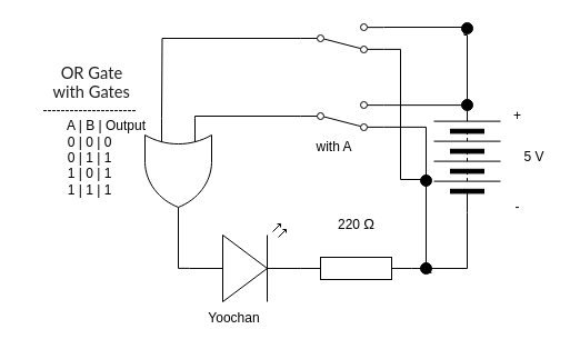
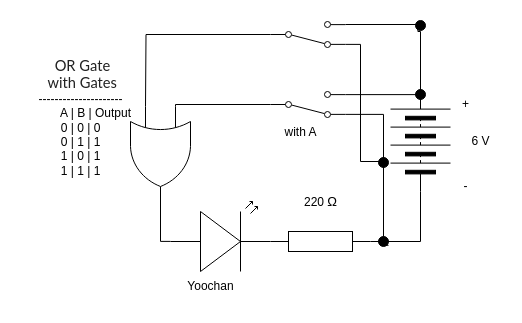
  <mxCell id="0" />
  <mxCell id="1" parent="0" />
  <mxCell id="2" value="" style="pointerEvents=1;verticalLabelPosition=bottom;shadow=0;dashed=0;align=center;html=1;verticalAlign=top;shape=mxgraph.electrical.resistors.resistor_1;" parent="1" vertex="1"><mxGeometry x="270" y="231" width="100" height="20" as="geometry" /></mxCell>
  <mxCell id="3" value="" style="verticalLabelPosition=bottom;shadow=0;dashed=0;align=center;html=1;verticalAlign=top;shape=mxgraph.electrical.opto_electronics.led_2;pointerEvents=1;rotation=0;" parent="1" vertex="1"><mxGeometry x="170" y="201" width="100" height="70" as="geometry" /></mxCell>
  <mxCell id="4" value="" style="pointerEvents=1;verticalLabelPosition=bottom;shadow=0;dashed=0;align=center;html=1;verticalAlign=top;shape=mxgraph.electrical.miscellaneous.batteryStack;rotation=-90;" parent="1" vertex="1"><mxGeometry x="370" y="111" width="100" height="60" as="geometry" /></mxCell>
- <mxCell id="5" value="5 V" style="text;html=1;align=center;verticalAlign=middle;resizable=0;points=[];autosize=1;strokeColor=none;fillColor=none;" parent="1" vertex="1"><mxGeometry x="460" y="126" width="40" height="30" as="geometry" /></mxCell>
+ <mxCell id="5" value="6 V" style="text;html=1;align=center;verticalAlign=middle;resizable=0;points=[];autosize=1;strokeColor=none;fillColor=none;" parent="1" vertex="1"><mxGeometry x="460" y="126" width="40" height="30" as="geometry" /></mxCell>
  <mxCell id="6" value="+" style="text;html=1;align=center;verticalAlign=middle;resizable=0;points=[];autosize=1;strokeColor=none;fillColor=none;" parent="1" vertex="1"><mxGeometry x="450" y="89" width="30" height="30" as="geometry" /></mxCell>
  <mxCell id="7" value="-" style="text;html=1;align=center;verticalAlign=middle;resizable=0;points=[];autosize=1;strokeColor=none;fillColor=none;" parent="1" vertex="1"><mxGeometry x="450" y="171" width="30" height="30" as="geometry" /></mxCell>
  <mxCell id="8" value="with A" style="text;html=1;align=center;verticalAlign=middle;resizable=0;points=[];autosize=1;strokeColor=none;fillColor=none;" parent="1" vertex="1"><mxGeometry x="270" y="117" width="60" height="30" as="geometry" /></mxCell>
  <mxCell id="9" style="edgeStyle=orthogonalEdgeStyle;html=1;exitX=1;exitY=0.88;exitDx=0;exitDy=0;endArrow=none;endFill=0;rounded=0;curved=0;" parent="1" source="19" edge="1"><mxGeometry relative="1" as="geometry"><mxPoint x="380" y="241" as="targetPoint" /></mxGeometry></mxCell>
  <mxCell id="10" value="" style="html=1;shape=mxgraph.electrical.electro-mechanical.twoWaySwitch;aspect=fixed;elSwitchState=2;rotation=0;flipV=1;" parent="1" vertex="1"><mxGeometry x="270" y="91" width="75" height="26" as="geometry" /></mxCell>
  <mxCell id="11" value="" style="verticalLabelPosition=bottom;shadow=0;dashed=0;align=center;html=1;verticalAlign=top;shape=mxgraph.electrical.transmission.testPoint;" parent="1" vertex="1"><mxGeometry x="415" y="89" width="10" height="10" as="geometry" /></mxCell>
  <mxCell id="12" value="&lt;span style=&quot;box-sizing: border-box; color: rgb(33, 33, 33); font-family: Lato, sans-serif; font-size: 14.667px; font-variant-numeric: normal; font-variant-east-asian: normal; font-variant-alternates: normal; font-variant-position: normal; font-variant-emoji: normal; text-align: start; text-wrap-mode: wrap;&quot; class=&quot;C9DxTc&quot;&gt;&amp;nbsp;OR Gate&lt;br&gt;&amp;nbsp;with Gates&lt;br&gt;&lt;/span&gt;---------------------&lt;br&gt;&lt;span style=&quot;color: rgb(0, 0, 0);&quot;&gt;&amp;nbsp; &amp;nbsp; &amp;nbsp; &amp;nbsp; &amp;nbsp;A | B&lt;/span&gt;&lt;span style=&quot;color: rgb(0, 0, 0); scrollbar-color: rgb(226, 226, 226) rgb(251, 251, 251);&quot;&gt;&amp;nbsp;| Output&lt;/span&gt;&lt;br&gt;0 | 0&lt;span style=&quot;color: rgb(0, 0, 0);&quot;&gt;&amp;nbsp;| 0&lt;/span&gt;&lt;br&gt;&lt;span style=&quot;color: rgb(0, 0, 0);&quot;&gt;0 | 1&lt;/span&gt;&lt;span style=&quot;color: rgb(0, 0, 0); scrollbar-color: rgb(226, 226, 226) rgb(251, 251, 251);&quot;&gt;&amp;nbsp;| 1&lt;br&gt;&lt;span style=&quot;color: rgb(0, 0, 0);&quot;&gt;1 | 0&lt;/span&gt;&lt;span style=&quot;color: rgb(0, 0, 0); scrollbar-color: rgb(226, 226, 226) rgb(251, 251, 251);&quot;&gt;&amp;nbsp;| 1&lt;br&gt;&lt;span style=&quot;color: rgb(0, 0, 0);&quot;&gt;1 | 1&lt;/span&gt;&lt;span style=&quot;color: rgb(0, 0, 0); scrollbar-color: rgb(226, 226, 226) rgb(251, 251, 251);&quot;&gt;&amp;nbsp;| 1&lt;/span&gt;&lt;/span&gt;&lt;/span&gt;" style="text;html=1;align=center;verticalAlign=middle;resizable=0;points=[];autosize=1;strokeColor=none;fillColor=none;" parent="1" vertex="1"><mxGeometry x="20" y="47" width="120" height="140" as="geometry" /></mxCell>
  <mxCell id="13" value="Yoochan" style="text;html=1;align=center;verticalAlign=middle;resizable=0;points=[];autosize=1;strokeColor=none;fillColor=none;" parent="1" vertex="1"><mxGeometry x="180" y="271" width="60" height="30" as="geometry" /></mxCell>
  <mxCell id="14" style="edgeStyle=orthogonalEdgeStyle;html=1;exitX=0;exitY=0.5;exitDx=0;exitDy=0;entryX=1;entryY=0.5;entryDx=0;entryDy=0;entryPerimeter=0;endArrow=none;endFill=0;rounded=0;curved=0;" parent="1" source="4" target="2" edge="1"><mxGeometry relative="1" as="geometry" /></mxCell>
  <mxCell id="15" style="edgeStyle=orthogonalEdgeStyle;html=1;exitX=1;exitY=0.12;exitDx=0;exitDy=0;entryX=0.311;entryY=0.512;entryDx=0;entryDy=0;entryPerimeter=0;rounded=0;curved=0;endArrow=none;endFill=0;" parent="1" source="10" target="11" edge="1"><mxGeometry relative="1" as="geometry" /></mxCell>
  <mxCell id="16" style="edgeStyle=orthogonalEdgeStyle;html=1;entryX=0.5;entryY=1;entryDx=0;entryDy=0;endArrow=none;endFill=0;rounded=0;curved=0;exitX=0.24;exitY=0.766;exitDx=0;exitDy=0;exitPerimeter=0;" parent="1" source="25" target="11" edge="1"><mxGeometry relative="1" as="geometry"><mxPoint x="380" y="31" as="sourcePoint" /><mxPoint x="420" y="6" as="targetPoint" /><Array as="points"><mxPoint x="417" y="31" /><mxPoint x="420" y="31" /></Array></mxGeometry></mxCell>
  <mxCell id="17" style="edgeStyle=orthogonalEdgeStyle;html=1;entryX=0;entryY=0.57;entryDx=0;entryDy=0;entryPerimeter=0;endArrow=none;endFill=0;rounded=0;curved=0;" parent="1" target="3" edge="1"><mxGeometry relative="1" as="geometry"><mxPoint x="160" y="191" as="sourcePoint" /><Array as="points"><mxPoint x="160" y="241" /></Array></mxGeometry></mxCell>
  <mxCell id="18" value="" style="edgeStyle=orthogonalEdgeStyle;html=1;exitX=1;exitY=0.88;exitDx=0;exitDy=0;endArrow=none;endFill=0;rounded=0;curved=0;" parent="1" source="10" target="19" edge="1"><mxGeometry relative="1" as="geometry"><mxPoint x="380" y="241" as="targetPoint" /><mxPoint x="345" y="110" as="sourcePoint" /></mxGeometry></mxCell>
  <mxCell id="19" value="" style="verticalLabelPosition=bottom;shadow=0;dashed=0;align=center;html=1;verticalAlign=top;shape=mxgraph.electrical.transmission.testPoint;" parent="1" vertex="1"><mxGeometry x="378" y="236" width="10" height="10" as="geometry" /></mxCell>
  <mxCell id="20" value="&lt;div style=&quot;text-align: center;&quot;&gt;&lt;span style=&quot;text-align: start; background-color: transparent; font-size: 12px;&quot;&gt;220&amp;nbsp;&lt;/span&gt;&lt;span style=&quot;font-size: 13px; font-family: &amp;quot;Google Sans&amp;quot;, Arial, sans-serif; text-align: start; text-wrap-mode: wrap; background-color: transparent;&quot;&gt;Ω&lt;/span&gt;&lt;/div&gt;" style="text;html=1;align=center;verticalAlign=middle;resizable=0;points=[];autosize=1;strokeColor=none;fillColor=none;" parent="1" vertex="1"><mxGeometry x="290" y="186" width="60" height="30" as="geometry" /></mxCell>
  <mxCell id="21" value="" style="html=1;shape=mxgraph.electrical.electro-mechanical.twoWaySwitch;aspect=fixed;elSwitchState=2;rotation=0;flipV=1;" parent="1" vertex="1"><mxGeometry x="270" y="21" width="75" height="26" as="geometry" /></mxCell>
  <mxCell id="22" style="edgeStyle=orthogonalEdgeStyle;html=1;exitX=1;exitY=0.12;exitDx=0;exitDy=0;rounded=0;curved=0;endArrow=none;endFill=0;" parent="1" edge="1"><mxGeometry relative="1" as="geometry"><mxPoint x="345" y="24" as="sourcePoint" /><mxPoint x="420" y="24" as="targetPoint" /></mxGeometry></mxCell>
  <mxCell id="23" value="" style="edgeStyle=orthogonalEdgeStyle;html=1;endArrow=none;endFill=0;rounded=0;curved=0;entryX=0.5;entryY=0;entryDx=0;entryDy=0;exitX=1;exitY=0.88;exitDx=0;exitDy=0;" parent="1" source="21" target="19" edge="1"><mxGeometry relative="1" as="geometry"><mxPoint x="390" y="191" as="targetPoint" /><mxPoint x="350" y="41" as="sourcePoint" /><Array as="points"><mxPoint x="360" y="44" /><mxPoint x="360" y="161" /><mxPoint x="383" y="161" /></Array></mxGeometry></mxCell>
  <mxCell id="24" value="" style="verticalLabelPosition=bottom;shadow=0;dashed=0;align=center;html=1;verticalAlign=top;shape=mxgraph.electrical.transmission.testPoint;" parent="1" vertex="1"><mxGeometry x="378" y="157" width="10" height="10" as="geometry" /></mxCell>
  <mxCell id="25" value="" style="verticalLabelPosition=bottom;shadow=0;dashed=0;align=center;html=1;verticalAlign=top;shape=mxgraph.electrical.transmission.testPoint;" parent="1" vertex="1"><mxGeometry x="415" y="20" width="10" height="10" as="geometry" /></mxCell>
  <mxCell id="26" style="edgeStyle=orthogonalEdgeStyle;html=1;entryX=0;entryY=0.25;entryDx=0;entryDy=0;entryPerimeter=0;endArrow=none;endFill=0;rounded=0;" parent="1" source="10" edge="1"><mxGeometry relative="1" as="geometry"><Array as="points"><mxPoint x="175" y="104" /></Array><mxPoint x="175" y="106" as="targetPoint" /></mxGeometry></mxCell>
  <mxCell id="27" style="edgeStyle=orthogonalEdgeStyle;html=1;entryX=0;entryY=0.75;entryDx=0;entryDy=0;entryPerimeter=0;endArrow=none;endFill=0;rounded=0;curved=0;" parent="1" source="21" edge="1"><mxGeometry relative="1" as="geometry"><mxPoint x="145" y="106" as="targetPoint" /></mxGeometry></mxCell>
  <mxCell id="28" value="" style="verticalLabelPosition=bottom;shadow=0;dashed=0;align=center;html=1;verticalAlign=top;shape=mxgraph.electrical.logic_gates.logic_gate;operation=or;rotation=90;" vertex="1" parent="1"><mxGeometry x="110" y="126" width="100" height="60" as="geometry" /></mxCell>
